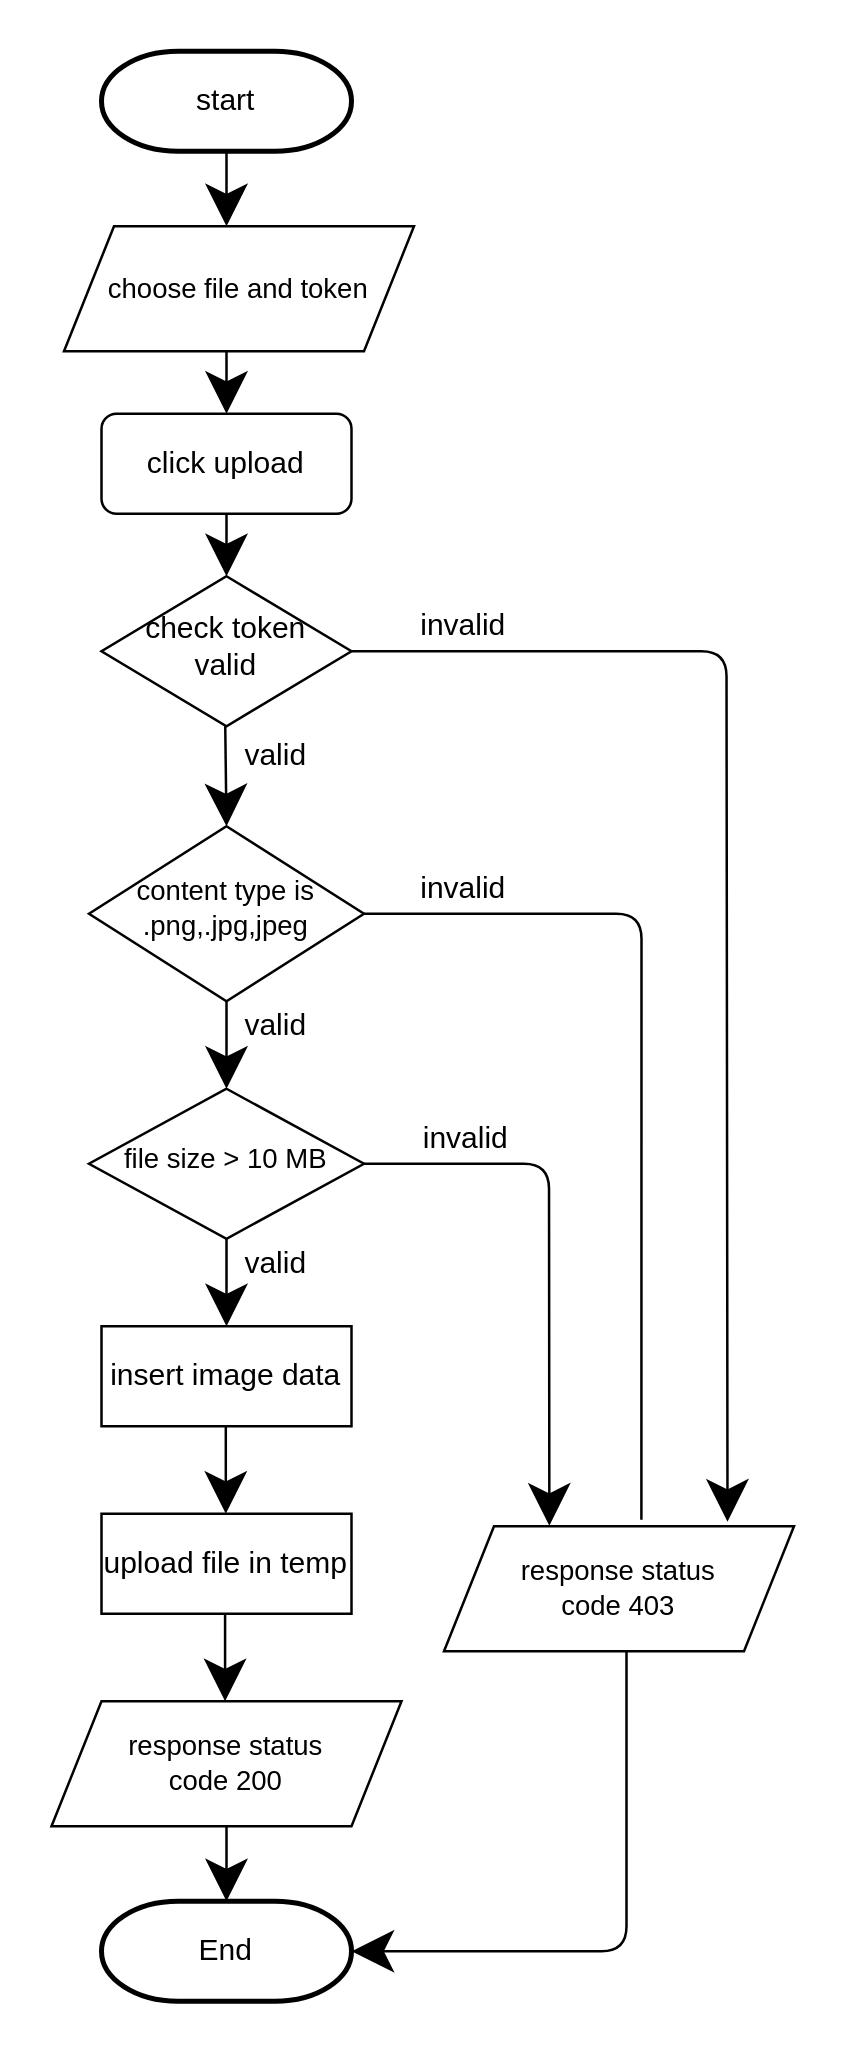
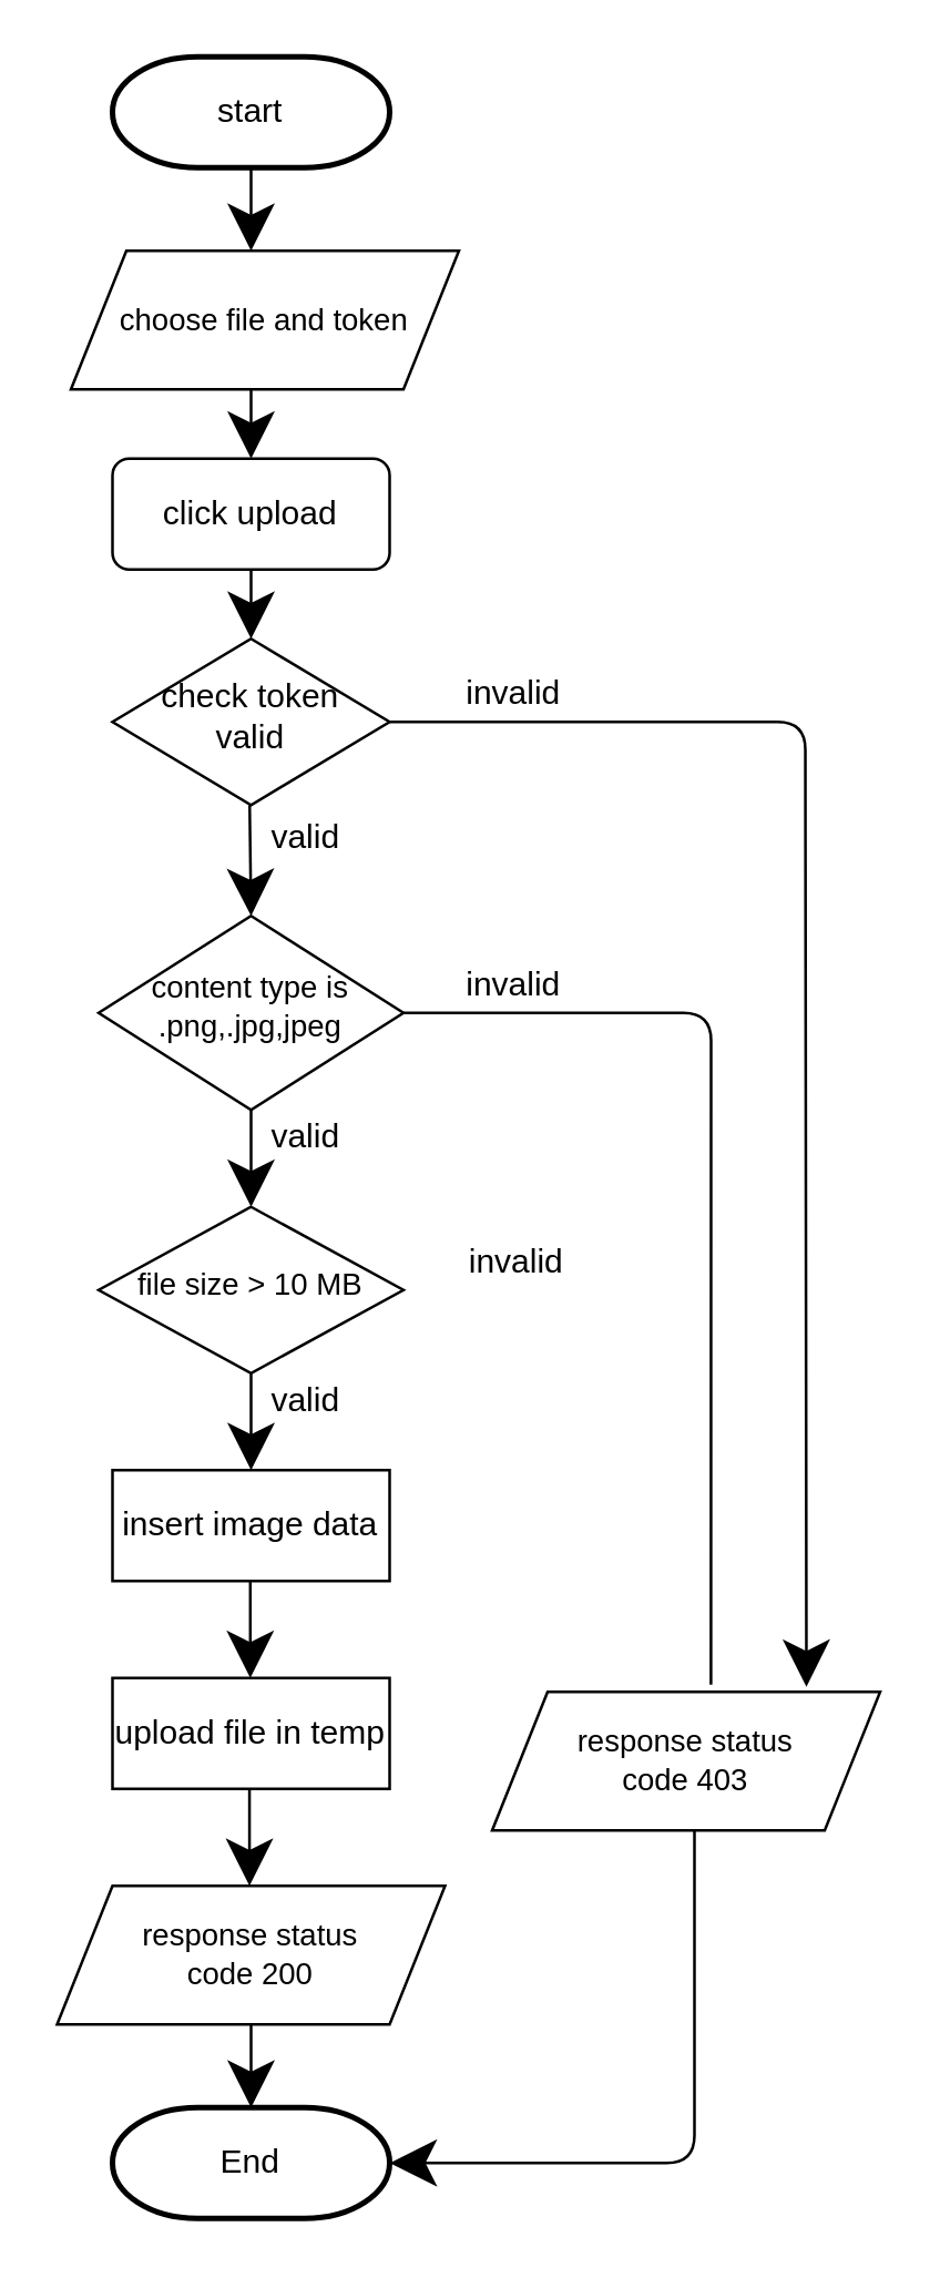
  <mxCell id="0" />
  <mxCell id="1" parent="0" />
  <mxCell id="2" value="start" style="strokeWidth=2;html=1;shape=mxgraph.flowchart.terminator;whiteSpace=wrap;hachureGap=4;pointerEvents=0;" vertex="1" parent="1"><mxGeometry x="40" y="20" width="100" height="40" as="geometry" /></mxCell>
  <mxCell id="3" value="click upload" style="whiteSpace=wrap;html=1;hachureGap=4;pointerEvents=0;rounded=1;" vertex="1" parent="1"><mxGeometry x="40" y="165" width="100" height="40" as="geometry" /></mxCell>
  <mxCell id="4" value="check token valid" style="rhombus;whiteSpace=wrap;html=1;shadow=0;fontFamily=Helvetica;fontSize=12;align=center;strokeWidth=1;spacing=6;spacingTop=-4;" vertex="1" parent="1"><mxGeometry x="40" y="230" width="100" height="60" as="geometry" /></mxCell>
  <mxCell id="5" value="invalid" style="text;html=1;strokeColor=none;fillColor=none;align=center;verticalAlign=middle;whiteSpace=wrap;rounded=0;hachureGap=4;pointerEvents=0;" vertex="1" parent="1"><mxGeometry x="165" y="240" width="40" height="20" as="geometry" /></mxCell>
  <mxCell id="6" value="content type is&lt;br&gt;.png,.jpg,jpeg" style="rhombus;whiteSpace=wrap;html=1;shadow=0;fontFamily=Helvetica;fontSize=11;align=center;strokeWidth=1;spacing=6;spacingTop=-4;" vertex="1" parent="1"><mxGeometry x="35" y="330" width="110" height="70" as="geometry" /></mxCell>
  <mxCell id="7" value="choose file and token" style="shape=parallelogram;perimeter=parallelogramPerimeter;whiteSpace=wrap;html=1;fixedSize=1;hachureGap=4;pointerEvents=0;fontSize=11;" vertex="1" parent="1"><mxGeometry x="25" y="90" width="140" height="50" as="geometry" /></mxCell>
  <mxCell id="8" value="response status&lt;br&gt;code 403" style="shape=parallelogram;perimeter=parallelogramPerimeter;whiteSpace=wrap;html=1;fixedSize=1;hachureGap=4;pointerEvents=0;fontSize=11;" vertex="1" parent="1"><mxGeometry x="177" y="610" width="140" height="50" as="geometry" /></mxCell>
  <mxCell id="9" value="" style="endArrow=classic;html=1;fontSize=11;startSize=14;endSize=14;sourcePerimeterSpacing=8;targetPerimeterSpacing=8;" edge="1" parent="1"><mxGeometry width="50" height="50" relative="1" as="geometry"><mxPoint x="89.5" y="290" as="sourcePoint" /><mxPoint x="90" y="330" as="targetPoint" /></mxGeometry></mxCell>
  <mxCell id="10" value="file size &amp;gt; 10 MB" style="rhombus;whiteSpace=wrap;html=1;shadow=0;fontFamily=Helvetica;fontSize=11;align=center;strokeWidth=1;spacing=6;spacingTop=-4;" vertex="1" parent="1"><mxGeometry x="35" y="435" width="110" height="60" as="geometry" /></mxCell>
  <mxCell id="11" value="" style="endArrow=classic;html=1;fontSize=11;startSize=14;endSize=14;sourcePerimeterSpacing=8;targetPerimeterSpacing=8;entryX=0.81;entryY=-0.036;entryDx=0;entryDy=0;entryPerimeter=0;" edge="1" parent="1" target="8"><mxGeometry width="50" height="50" relative="1" as="geometry"><mxPoint x="140" y="260" as="sourcePoint" /><mxPoint x="190" y="210" as="targetPoint" /><Array as="points"><mxPoint x="290" y="260" /></Array></mxGeometry></mxCell>
- <mxCell id="12" value="" style="endArrow=classic;html=1;fontSize=11;startSize=14;endSize=14;sourcePerimeterSpacing=8;targetPerimeterSpacing=8;entryX=0.301;entryY=-0.004;entryDx=0;entryDy=0;entryPerimeter=0;exitX=1;exitY=0.5;exitDx=0;exitDy=0;" edge="1" parent="1" source="10" target="8"><mxGeometry width="50" height="50" relative="1" as="geometry"><mxPoint x="-40" y="590" as="sourcePoint" /><mxPoint x="10" y="540" as="targetPoint" /><Array as="points"><mxPoint x="219" y="465" /></Array></mxGeometry></mxCell>
  <mxCell id="13" value="insert image data" style="rounded=0;whiteSpace=wrap;html=1;hachureGap=4;pointerEvents=0;" vertex="1" parent="1"><mxGeometry x="40" y="530" width="100" height="40" as="geometry" /></mxCell>
  <mxCell id="14" value="upload file in temp" style="rounded=0;whiteSpace=wrap;html=1;hachureGap=4;pointerEvents=0;" vertex="1" parent="1"><mxGeometry x="40" y="605" width="100" height="40" as="geometry" /></mxCell>
  <mxCell id="15" value="" style="endArrow=none;html=1;fontSize=11;startSize=14;endSize=14;sourcePerimeterSpacing=8;targetPerimeterSpacing=8;entryX=0.564;entryY=-0.052;entryDx=0;entryDy=0;entryPerimeter=0;exitX=1;exitY=0.5;exitDx=0;exitDy=0;" edge="1" parent="1" source="6" target="8"><mxGeometry width="50" height="50" relative="1" as="geometry"><mxPoint x="145" y="396" as="sourcePoint" /><mxPoint x="255.96" y="601.8" as="targetPoint" /><Array as="points"><mxPoint x="256" y="365" /></Array></mxGeometry></mxCell>
  <mxCell id="16" value="valid" style="text;html=1;strokeColor=none;fillColor=none;align=center;verticalAlign=middle;whiteSpace=wrap;rounded=0;hachureGap=4;pointerEvents=0;" vertex="1" parent="1"><mxGeometry x="90" y="292" width="40" height="20" as="geometry" /></mxCell>
  <mxCell id="17" value="invalid" style="text;html=1;strokeColor=none;fillColor=none;align=center;verticalAlign=middle;whiteSpace=wrap;rounded=0;hachureGap=4;pointerEvents=0;" vertex="1" parent="1"><mxGeometry x="165" y="345" width="40" height="20" as="geometry" /></mxCell>
  <mxCell id="18" value="valid" style="text;html=1;strokeColor=none;fillColor=none;align=center;verticalAlign=middle;whiteSpace=wrap;rounded=0;hachureGap=4;pointerEvents=0;" vertex="1" parent="1"><mxGeometry x="90" y="400" width="40" height="20" as="geometry" /></mxCell>
  <mxCell id="19" value="valid" style="text;html=1;strokeColor=none;fillColor=none;align=center;verticalAlign=middle;whiteSpace=wrap;rounded=0;hachureGap=4;pointerEvents=0;" vertex="1" parent="1"><mxGeometry x="90" y="495" width="40" height="20" as="geometry" /></mxCell>
  <mxCell id="20" value="" style="endArrow=classic;html=1;fontSize=11;startSize=14;endSize=14;sourcePerimeterSpacing=8;targetPerimeterSpacing=8;" edge="1" parent="1"><mxGeometry width="50" height="50" relative="1" as="geometry"><mxPoint x="90" y="495" as="sourcePoint" /><mxPoint x="90" y="530" as="targetPoint" /></mxGeometry></mxCell>
  <mxCell id="21" value="" style="endArrow=classic;html=1;fontSize=11;startSize=14;endSize=14;sourcePerimeterSpacing=8;targetPerimeterSpacing=8;" edge="1" parent="1"><mxGeometry width="50" height="50" relative="1" as="geometry"><mxPoint x="90" y="60" as="sourcePoint" /><mxPoint x="90" y="90" as="targetPoint" /></mxGeometry></mxCell>
  <mxCell id="22" value="" style="endArrow=classic;html=1;fontSize=11;startSize=14;endSize=14;sourcePerimeterSpacing=8;targetPerimeterSpacing=8;entryX=0.5;entryY=0;entryDx=0;entryDy=0;" edge="1" parent="1" target="3"><mxGeometry width="50" height="50" relative="1" as="geometry"><mxPoint x="90" y="140" as="sourcePoint" /><mxPoint x="91" y="160" as="targetPoint" /></mxGeometry></mxCell>
  <mxCell id="23" value="" style="endArrow=classic;html=1;fontSize=11;startSize=14;endSize=14;sourcePerimeterSpacing=8;targetPerimeterSpacing=8;exitX=0.5;exitY=1;exitDx=0;exitDy=0;" edge="1" parent="1" source="3"><mxGeometry width="50" height="50" relative="1" as="geometry"><mxPoint x="89" y="210" as="sourcePoint" /><mxPoint x="90" y="230" as="targetPoint" /></mxGeometry></mxCell>
  <mxCell id="24" value="invalid" style="text;html=1;strokeColor=none;fillColor=none;align=center;verticalAlign=middle;whiteSpace=wrap;rounded=0;hachureGap=4;pointerEvents=0;" vertex="1" parent="1"><mxGeometry x="166" y="445" width="40" height="20" as="geometry" /></mxCell>
  <mxCell id="25" value="" style="endArrow=classic;html=1;fontSize=11;startSize=14;endSize=14;sourcePerimeterSpacing=8;targetPerimeterSpacing=8;entryX=0.5;entryY=0;entryDx=0;entryDy=0;" edge="1" parent="1" target="10"><mxGeometry width="50" height="50" relative="1" as="geometry"><mxPoint x="90" y="400" as="sourcePoint" /><mxPoint x="90" y="430" as="targetPoint" /></mxGeometry></mxCell>
  <mxCell id="26" value="" style="endArrow=classic;html=1;fontSize=11;startSize=14;endSize=14;sourcePerimeterSpacing=8;targetPerimeterSpacing=8;" edge="1" parent="1"><mxGeometry width="50" height="50" relative="1" as="geometry"><mxPoint x="89.72" y="570" as="sourcePoint" /><mxPoint x="89.72" y="605" as="targetPoint" /></mxGeometry></mxCell>
  <mxCell id="27" value="End" style="strokeWidth=2;html=1;shape=mxgraph.flowchart.terminator;whiteSpace=wrap;hachureGap=4;pointerEvents=0;" vertex="1" parent="1"><mxGeometry x="40" y="760" width="100" height="40" as="geometry" /></mxCell>
  <mxCell id="28" value="" style="edgeStyle=none;curved=1;rounded=0;orthogonalLoop=1;jettySize=auto;html=1;fontSize=11;endArrow=classic;startSize=14;endSize=14;sourcePerimeterSpacing=8;targetPerimeterSpacing=8;horizontal=0;endFill=1;exitX=0.5;exitY=1;exitDx=0;exitDy=0;" edge="1" parent="1" source="29"><mxGeometry relative="1" as="geometry"><mxPoint x="90" y="760" as="sourcePoint" /><mxPoint x="90" y="760" as="targetPoint" /></mxGeometry></mxCell>
  <mxCell id="29" value="response status&lt;br&gt;code 200" style="shape=parallelogram;perimeter=parallelogramPerimeter;whiteSpace=wrap;html=1;fixedSize=1;hachureGap=4;pointerEvents=0;fontSize=11;" vertex="1" parent="1"><mxGeometry x="20" y="680" width="140" height="50" as="geometry" /></mxCell>
  <mxCell id="30" value="" style="endArrow=classic;html=1;fontSize=11;startSize=14;endSize=14;sourcePerimeterSpacing=8;targetPerimeterSpacing=8;" edge="1" parent="1"><mxGeometry width="50" height="50" relative="1" as="geometry"><mxPoint x="89.43" y="645" as="sourcePoint" /><mxPoint x="89.43" y="680" as="targetPoint" /></mxGeometry></mxCell>
  <mxCell id="31" value="" style="endArrow=classic;html=1;fontSize=11;startSize=14;endSize=14;sourcePerimeterSpacing=8;targetPerimeterSpacing=8;entryX=1;entryY=0.5;entryDx=0;entryDy=0;entryPerimeter=0;" edge="1" parent="1" target="27"><mxGeometry width="50" height="50" relative="1" as="geometry"><mxPoint x="250" y="660" as="sourcePoint" /><mxPoint x="264.14" y="844.8" as="targetPoint" /><Array as="points"><mxPoint x="250" y="700" /><mxPoint x="250" y="780" /></Array></mxGeometry></mxCell>
